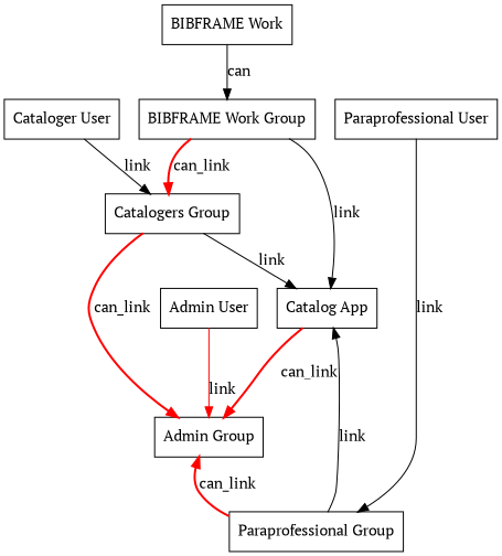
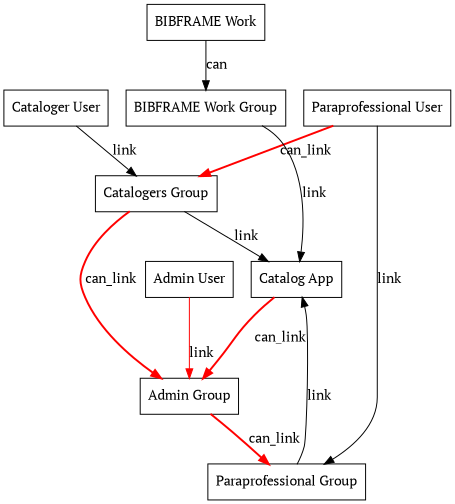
  digraph {
    fontname="PT Serif"
    node [fontname="PT Serif" shape=record]
    edge [fontname="PT Serif"]
    n1 [label="Catalog App"]
    n2 [label="Admin Group"]
    n3 [label="Admin User"]
    n4 [label="Catalogers Group"]
    n5 [label="Cataloger User"]
    n6 [label="Paraprofessional Group"]
    n7 [label="Paraprofessional User"]
    n8 [label="BIBFRAME Work Group"]
    n9 [label="BIBFRAME Work"]
    n1 -> n2 [color=red label=can_link penwidth=2.0]
    n3 -> n2 [color=red label="\n\nlink"]
    n4 -> n1 [label=link]
    n4 -> n2 [color=red label=can_link penwidth=2.0]
    n5 -> n4 [label=link]
    n6 -> n1 [label=link]
-   n6 -> n2 [color=red label=can_link penwidth=2.0]
+   n2 -> n6 [color=red label=can_link penwidth=2.0]
    n7 -> n6 [label=link]
    n8 -> n1 [label=link]
-   n8 -> n4 [color=red label=can_link penwidth=2.0]
+   n7 -> n4 [color=red label=can_link penwidth=2.0]
    n9 -> n8 [label=can]
  }
